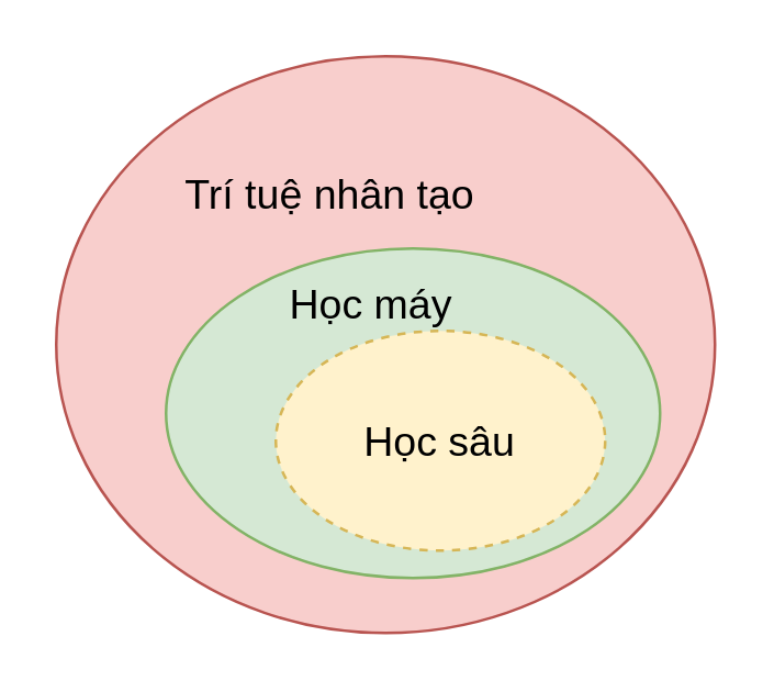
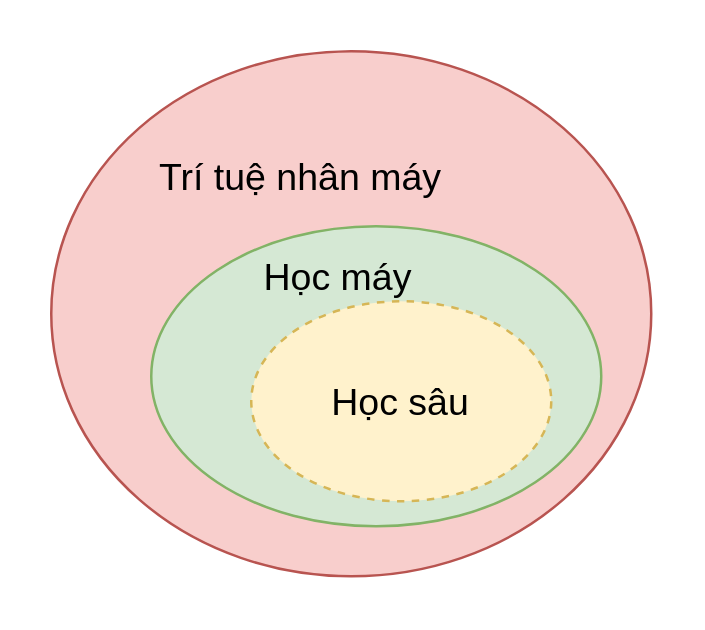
  <mxCell id="0" />
  <mxCell id="1" parent="0" />
  <mxCell id="2" value="" style="ellipse;whiteSpace=wrap;html=1;fillColor=#f8cecc;strokeColor=#b85450;" vertex="1" parent="1"><mxGeometry x="20" y="20" width="240" height="210" as="geometry" /></mxCell>
  <mxCell id="3" value="" style="ellipse;whiteSpace=wrap;html=1;fillColor=#d5e8d4;strokeColor=#82b366;" vertex="1" parent="1"><mxGeometry x="60" y="90" width="180" height="120" as="geometry" /></mxCell>
  <mxCell id="4" value="Học sâu" style="ellipse;whiteSpace=wrap;html=1;fillColor=#fff2cc;strokeColor=#d6b656;fontSize=15;dashed=1;" vertex="1" parent="1"><mxGeometry x="100" y="120" width="120" height="80" as="geometry" /></mxCell>
  <mxCell id="5" value="Học máy" style="text;html=1;strokeColor=none;fillColor=none;align=center;verticalAlign=middle;whiteSpace=wrap;rounded=0;fontSize=15;" vertex="1" parent="1"><mxGeometry x="100" y="100" width="70" height="20" as="geometry" /></mxCell>
- <mxCell id="6" value="Trí tuệ nhân tạo" style="text;html=1;strokeColor=none;fillColor=none;align=center;verticalAlign=middle;whiteSpace=wrap;rounded=0;fontSize=15;" vertex="1" parent="1"><mxGeometry x="55" y="60" width="130" height="20" as="geometry" /></mxCell>
+ <mxCell id="6" value="Trí tuệ nhân máy" style="text;html=1;strokeColor=none;fillColor=none;align=center;verticalAlign=middle;whiteSpace=wrap;rounded=0;fontSize=15;" vertex="1" parent="1"><mxGeometry x="55" y="60" width="130" height="20" as="geometry" /></mxCell>
